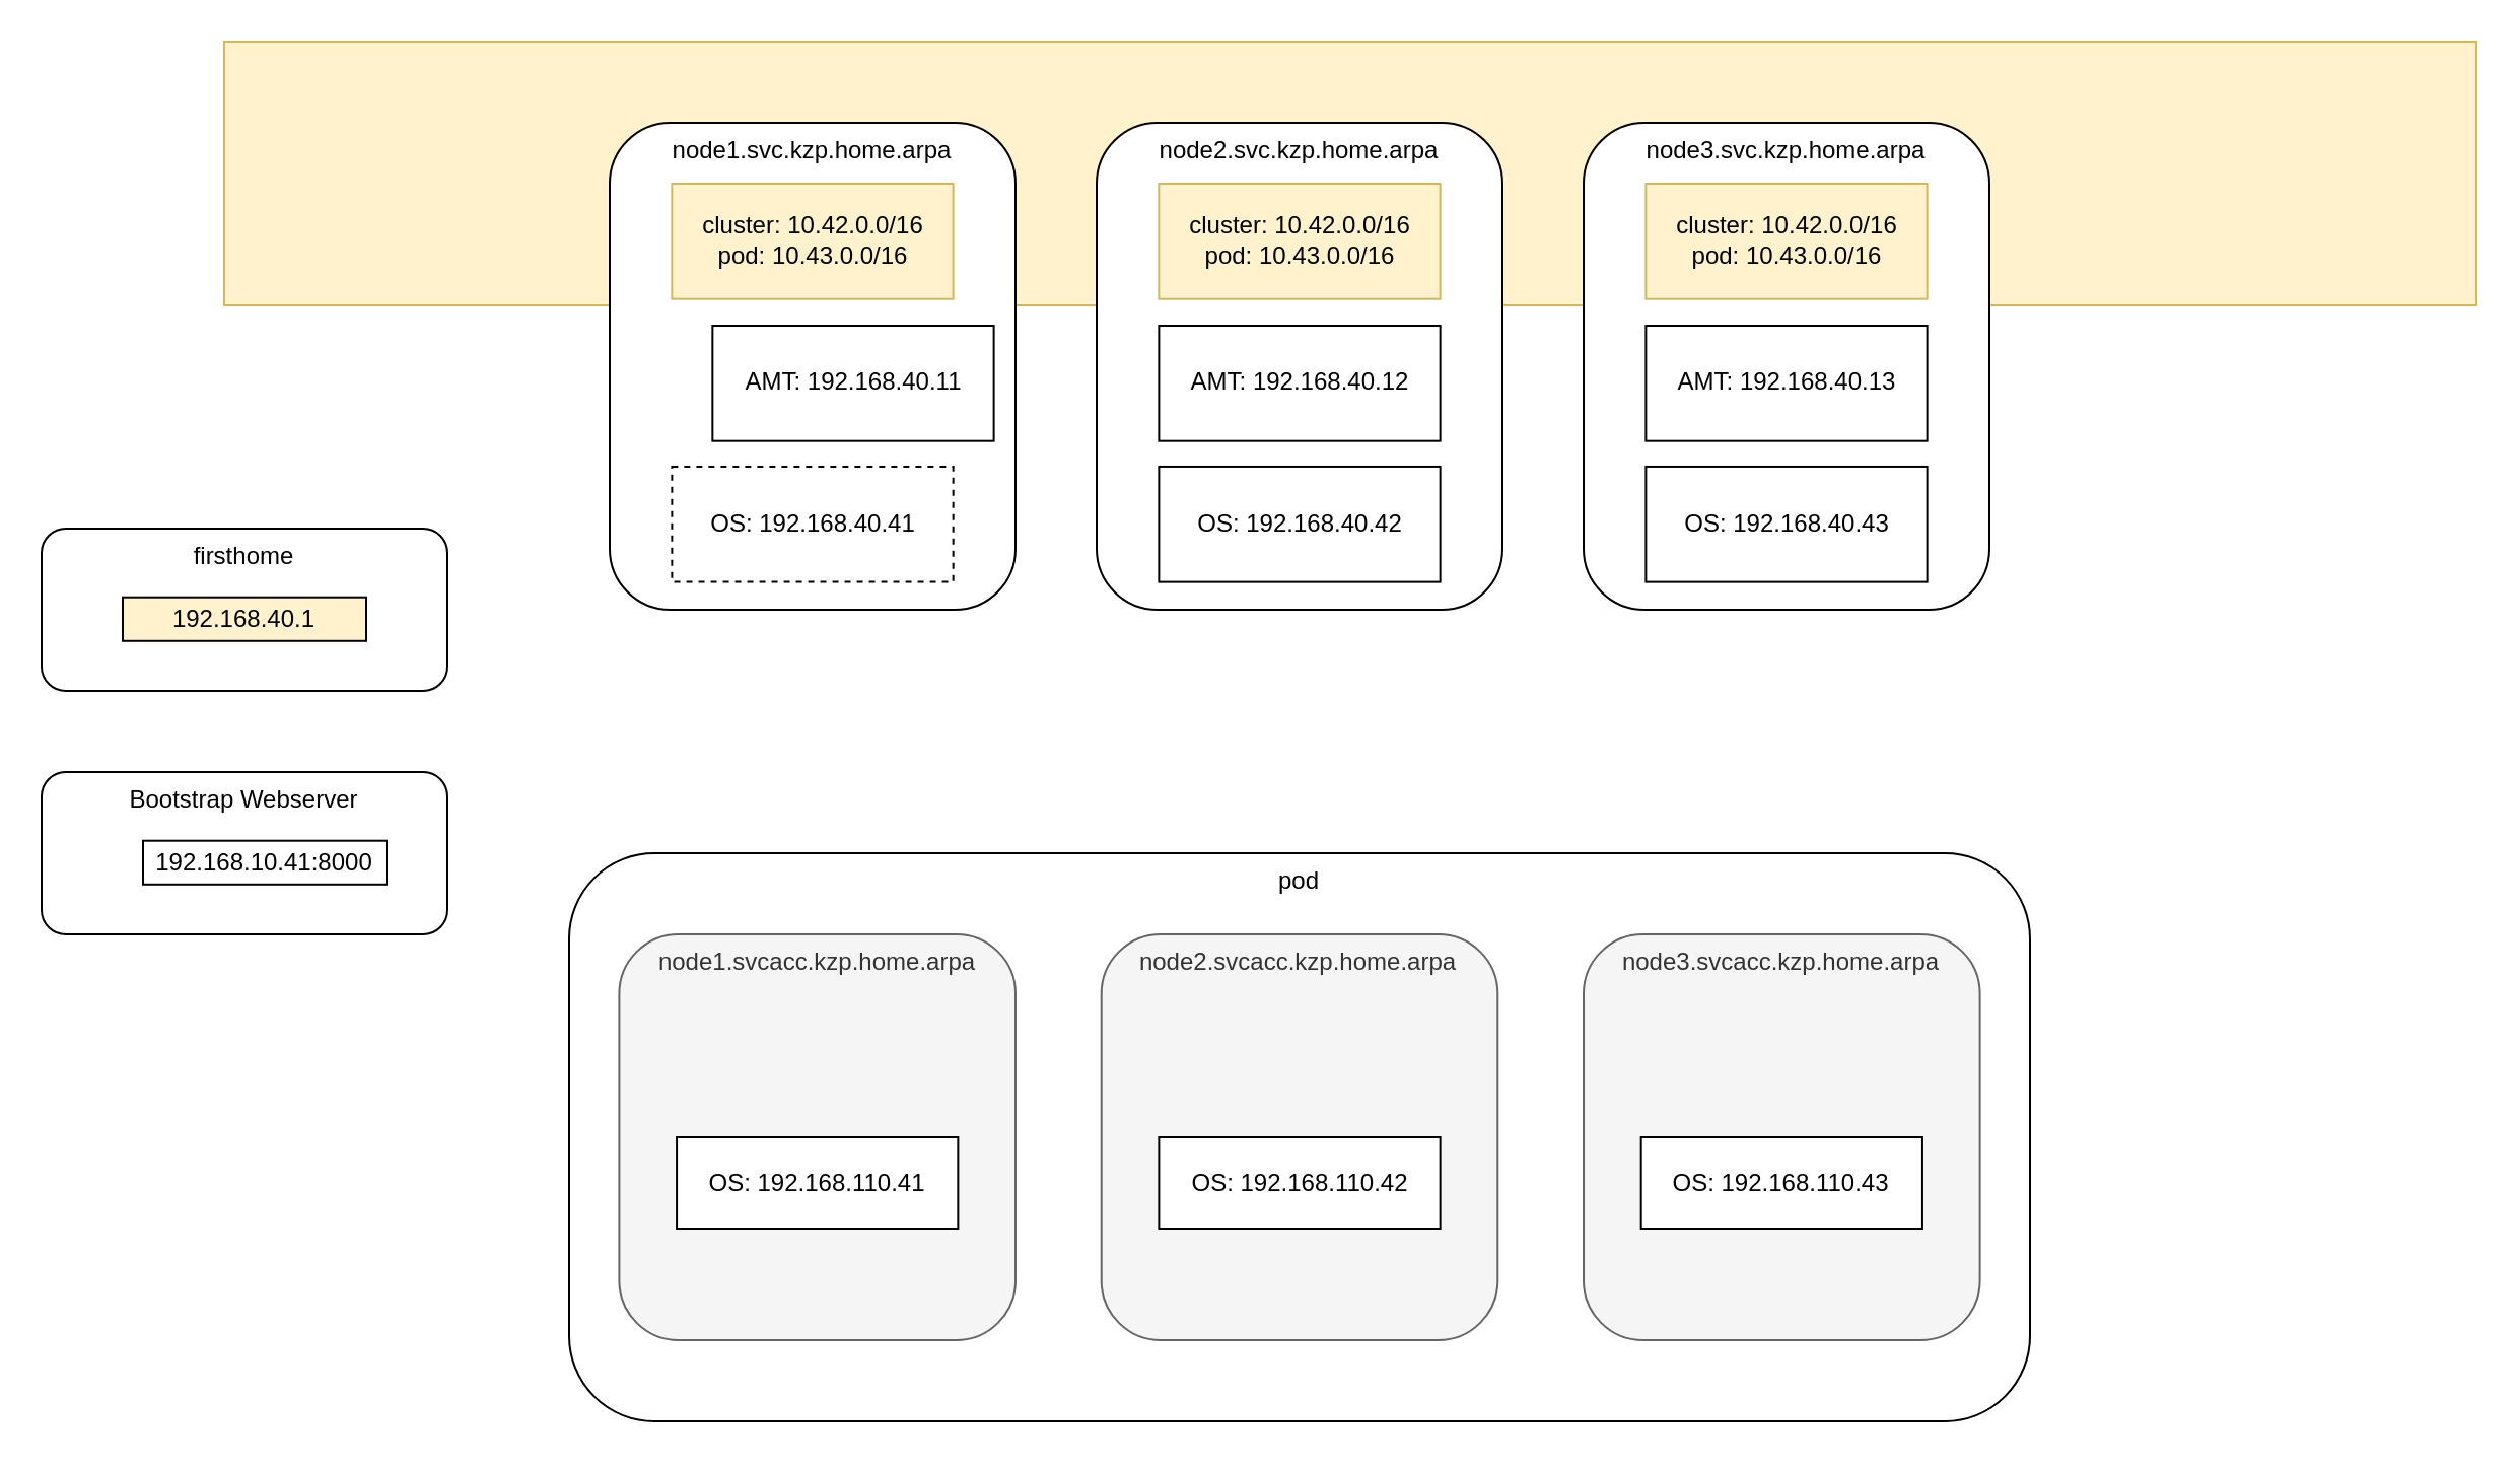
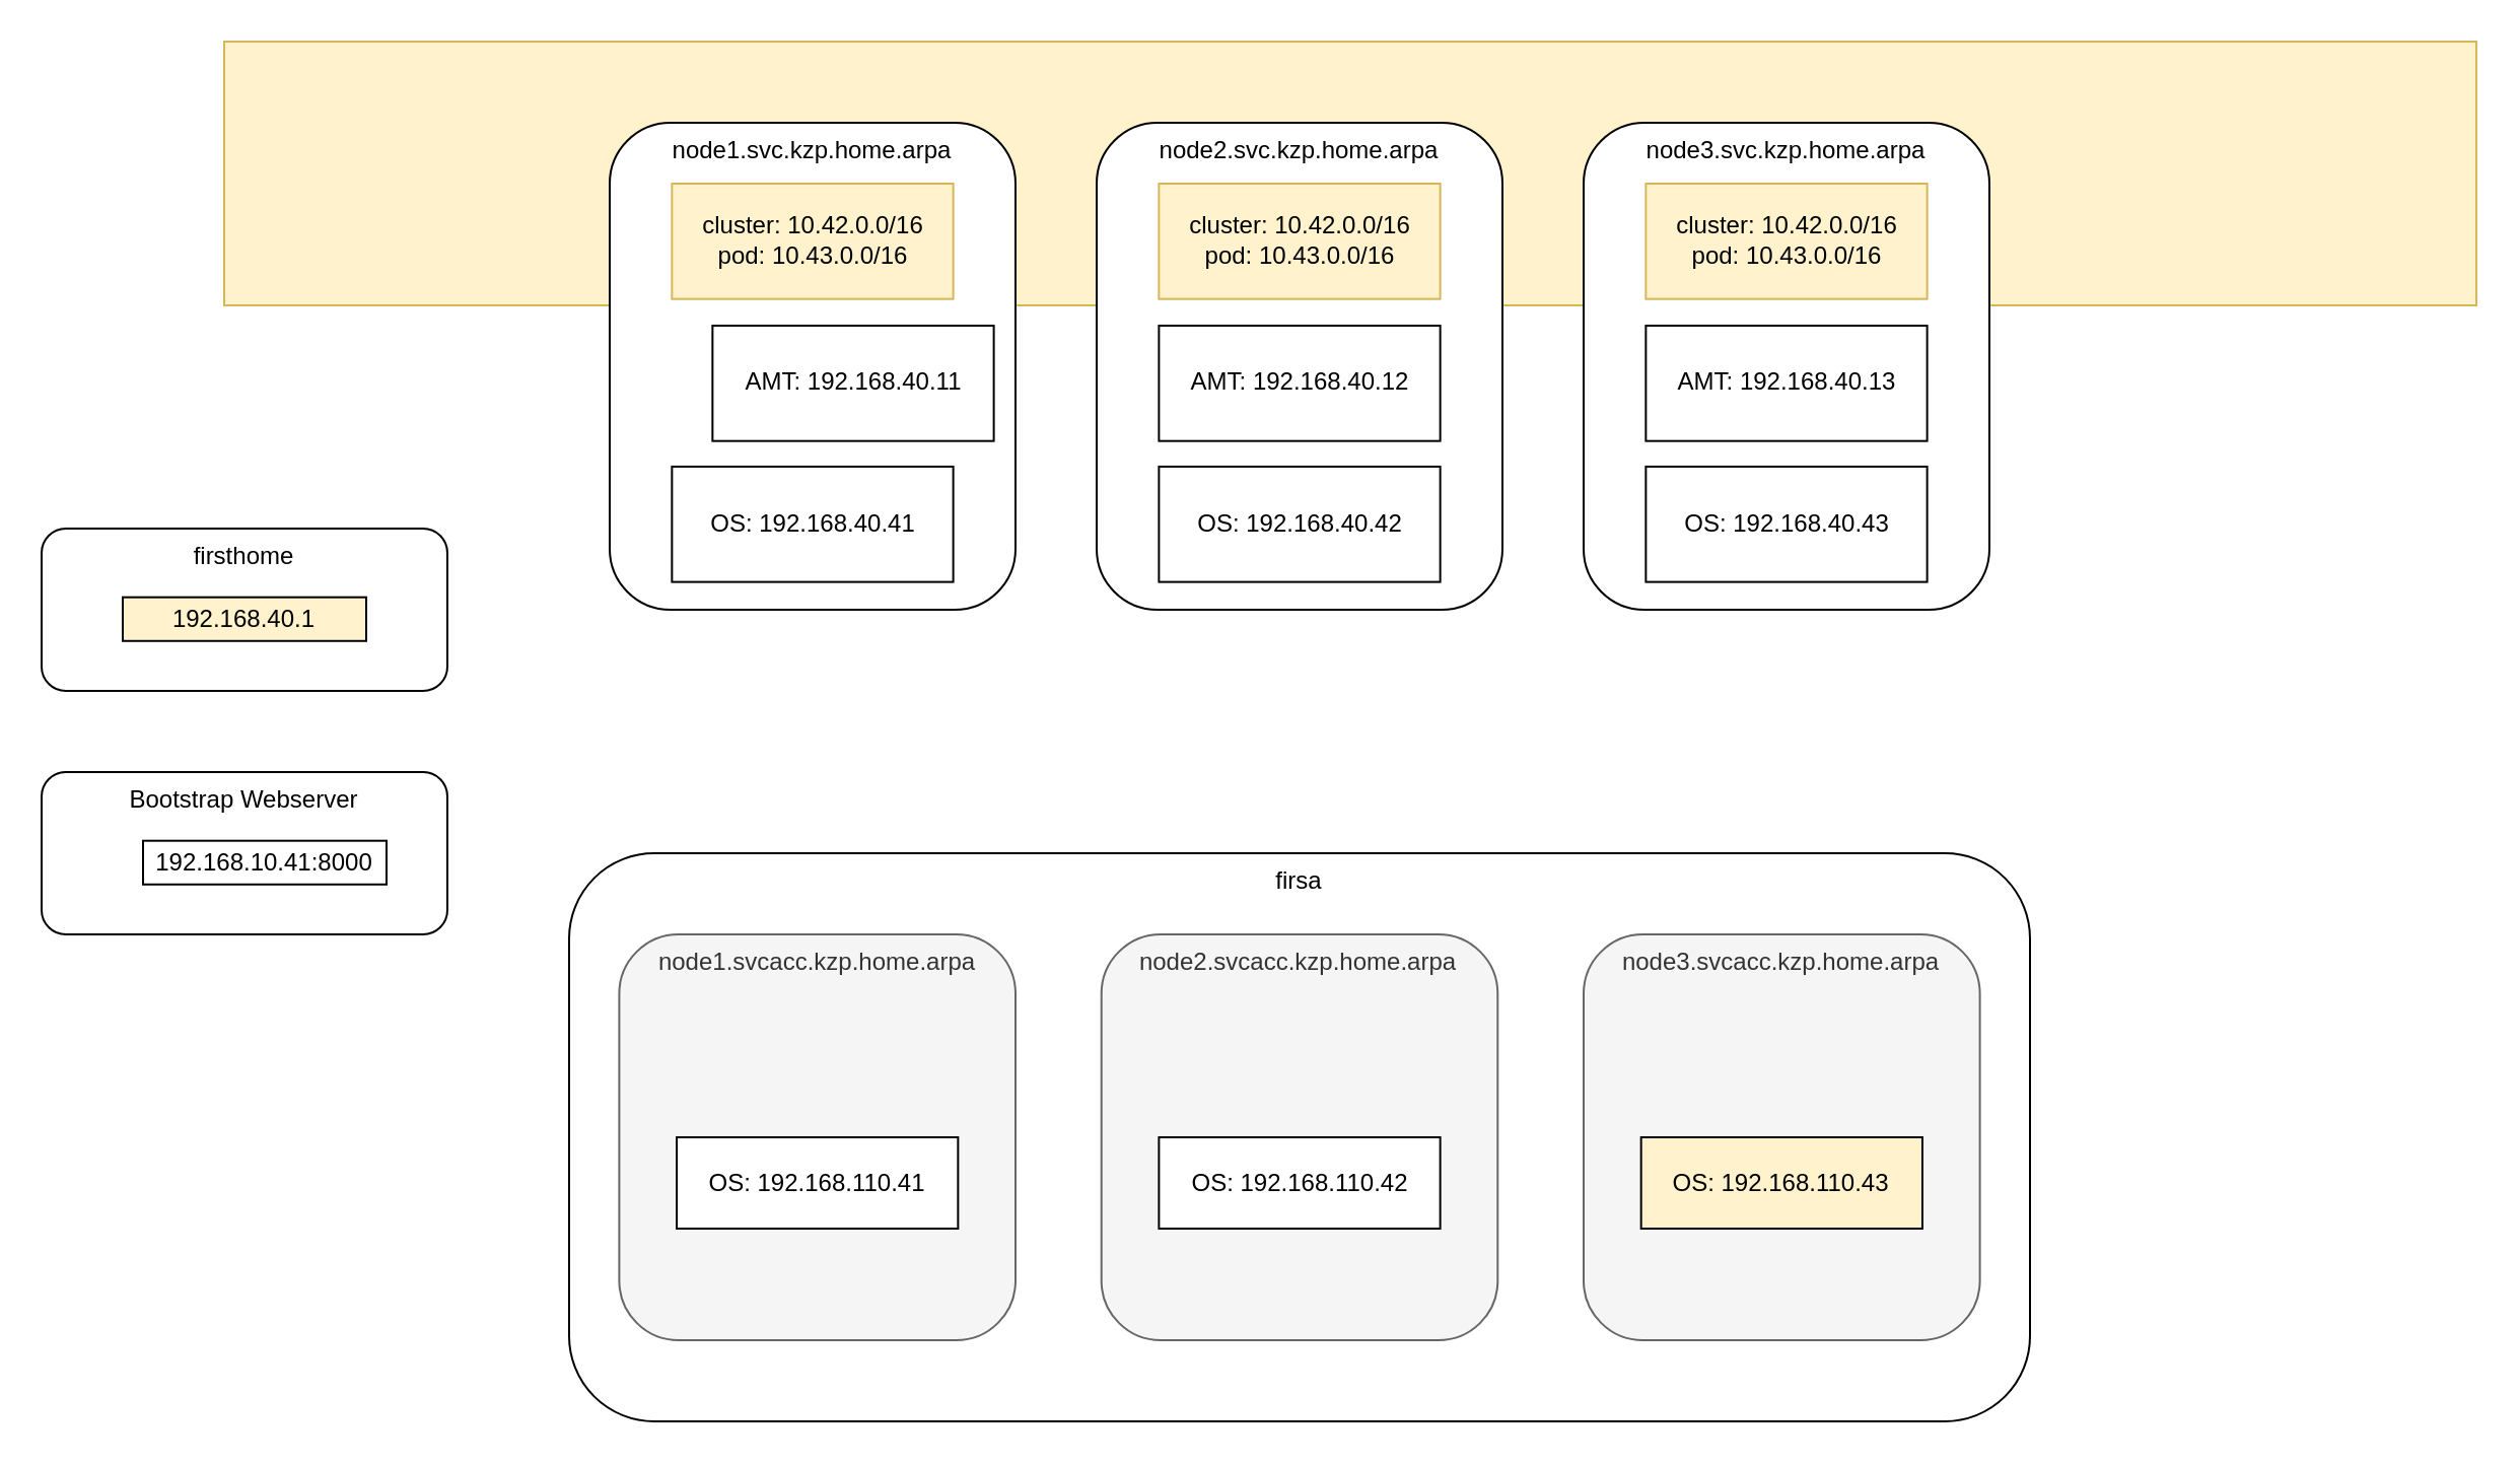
  <mxCell id="0" />
  <mxCell id="1" parent="0" />
  <mxCell id="2" value="" style="rounded=0;whiteSpace=wrap;html=1;fillColor=#fff2cc;strokeColor=#d6b656;" vertex="1" parent="1"><mxGeometry x="110" y="20" width="1110" height="130" as="geometry" /></mxCell>
  <mxCell id="3" value="firsthome" style="rounded=1;whiteSpace=wrap;html=1;verticalAlign=top;container=1;" vertex="1" parent="1"><mxGeometry x="20" y="260" width="200" height="80" as="geometry" /></mxCell>
  <mxCell id="4" value="192.168.40.1" style="rounded=0;whiteSpace=wrap;html=1;fillColor=#fff2cc;" vertex="1" parent="3"><mxGeometry x="40" y="33.846" width="120" height="21.538" as="geometry" /></mxCell>
  <mxCell id="5" value="node1.svc.kzp.home.arpa" style="rounded=1;whiteSpace=wrap;html=1;align=center;verticalAlign=top;container=1;" vertex="1" parent="1"><mxGeometry x="300" y="60" width="200" height="240" as="geometry" /></mxCell>
  <mxCell id="6" value="AMT: 192.168.40.11" style="rounded=0;whiteSpace=wrap;html=1;" vertex="1" parent="5"><mxGeometry x="50.68" y="99.999" width="138.63" height="56.842" as="geometry" /></mxCell>
- <mxCell id="7" value="OS: 192.168.40.41" style="rounded=0;whiteSpace=wrap;html=1;dashed=1;" vertex="1" parent="5"><mxGeometry x="30.68" y="169.473" width="138.63" height="56.842" as="geometry" /></mxCell>
+ <mxCell id="7" value="OS: 192.168.40.41" style="rounded=0;whiteSpace=wrap;html=1;" vertex="1" parent="5"><mxGeometry x="30.68" y="169.473" width="138.63" height="56.842" as="geometry" /></mxCell>
  <mxCell id="8" value="cluster: 10.42.0.0/16&lt;br&gt;pod: 10.43.0.0/16" style="rounded=0;whiteSpace=wrap;html=1;fillColor=#fff2cc;strokeColor=#d6b656;" vertex="1" parent="5"><mxGeometry x="30.68" y="29.999" width="138.63" height="56.842" as="geometry" /></mxCell>
  <mxCell id="9" value="node2.svc.kzp.home.arpa" style="rounded=1;whiteSpace=wrap;html=1;align=center;verticalAlign=top;container=1;" vertex="1" parent="1"><mxGeometry x="540" y="60" width="200" height="240" as="geometry" /></mxCell>
  <mxCell id="10" value="AMT: 192.168.40.12" style="rounded=0;whiteSpace=wrap;html=1;" vertex="1" parent="9"><mxGeometry x="30.69" y="99.999" width="138.63" height="56.842" as="geometry" /></mxCell>
  <mxCell id="11" value="OS: 192.168.40.42" style="rounded=0;whiteSpace=wrap;html=1;" vertex="1" parent="9"><mxGeometry x="30.69" y="169.473" width="138.63" height="56.842" as="geometry" /></mxCell>
  <mxCell id="12" value="cluster: 10.42.0.0/16&lt;br&gt;pod: 10.43.0.0/16" style="rounded=0;whiteSpace=wrap;html=1;fillColor=#fff2cc;strokeColor=#d6b656;" vertex="1" parent="9"><mxGeometry x="30.68" y="29.999" width="138.63" height="56.842" as="geometry" /></mxCell>
  <mxCell id="13" value="node3.svc.kzp.home.arpa" style="rounded=1;whiteSpace=wrap;html=1;align=center;verticalAlign=top;container=1;" vertex="1" parent="1"><mxGeometry x="780" y="60" width="200" height="240" as="geometry" /></mxCell>
  <mxCell id="14" value="AMT: 192.168.40.13" style="rounded=0;whiteSpace=wrap;html=1;" vertex="1" parent="13"><mxGeometry x="30.68" y="99.999" width="138.63" height="56.842" as="geometry" /></mxCell>
  <mxCell id="15" value="OS: 192.168.40.43" style="rounded=0;whiteSpace=wrap;html=1;" vertex="1" parent="13"><mxGeometry x="30.68" y="169.473" width="138.63" height="56.842" as="geometry" /></mxCell>
  <mxCell id="16" value="cluster: 10.42.0.0/16&lt;br&gt;pod: 10.43.0.0/16" style="rounded=0;whiteSpace=wrap;html=1;fillColor=#fff2cc;strokeColor=#d6b656;" vertex="1" parent="13"><mxGeometry x="30.68" y="29.999" width="138.63" height="56.842" as="geometry" /></mxCell>
  <mxCell id="17" value="Bootstrap Webserver" style="rounded=1;whiteSpace=wrap;html=1;verticalAlign=top;container=1;" vertex="1" parent="1"><mxGeometry x="20" y="380" width="200" height="80" as="geometry" /></mxCell>
  <mxCell id="18" value="192.168.10.41:8000" style="rounded=0;whiteSpace=wrap;html=1;" vertex="1" parent="17"><mxGeometry x="50" y="33.846" width="120" height="21.538" as="geometry" /></mxCell>
- <mxCell id="19" value="pod" style="rounded=1;whiteSpace=wrap;html=1;verticalAlign=top;container=1;" vertex="1" parent="1"><mxGeometry x="280" y="420" width="720" height="280" as="geometry" /></mxCell>
+ <mxCell id="19" value="firsa" style="rounded=1;whiteSpace=wrap;html=1;verticalAlign=top;container=1;" vertex="1" parent="1"><mxGeometry x="280" y="420" width="720" height="280" as="geometry" /></mxCell>
  <mxCell id="20" value="node1.svcacc.kzp.home.arpa" style="rounded=1;whiteSpace=wrap;html=1;verticalAlign=top;fillColor=#f5f5f5;fontColor=#333333;strokeColor=#666666;" vertex="1" parent="19"><mxGeometry x="24.7" y="40" width="195.3" height="200" as="geometry" /></mxCell>
  <mxCell id="21" value="node2.svcacc.kzp.home.arpa" style="rounded=1;whiteSpace=wrap;html=1;verticalAlign=top;fillColor=#f5f5f5;fontColor=#333333;strokeColor=#666666;" vertex="1" parent="19"><mxGeometry x="262.35" y="40" width="195.3" height="200" as="geometry" /></mxCell>
  <mxCell id="22" value="node3.svcacc.kzp.home.arpa" style="rounded=1;whiteSpace=wrap;html=1;verticalAlign=top;fillColor=#f5f5f5;fontColor=#333333;strokeColor=#666666;" vertex="1" parent="19"><mxGeometry x="500" y="40" width="195.3" height="200" as="geometry" /></mxCell>
  <mxCell id="23" value="OS: 192.168.110.41" style="rounded=0;whiteSpace=wrap;html=1;" vertex="1" parent="19"><mxGeometry x="53.04" y="140" width="138.63" height="45" as="geometry" /></mxCell>
  <mxCell id="24" value="OS: 192.168.110.42" style="rounded=0;whiteSpace=wrap;html=1;" vertex="1" parent="19"><mxGeometry x="290.69" y="140" width="138.63" height="45" as="geometry" /></mxCell>
- <mxCell id="25" value="OS: 192.168.110.43" style="rounded=0;whiteSpace=wrap;html=1;" vertex="1" parent="19"><mxGeometry x="528.34" y="140" width="138.63" height="45" as="geometry" /></mxCell>
+ <mxCell id="25" value="OS: 192.168.110.43" style="rounded=0;whiteSpace=wrap;html=1;fillColor=#fff2cc;" vertex="1" parent="19"><mxGeometry x="528.34" y="140" width="138.63" height="45" as="geometry" /></mxCell>
